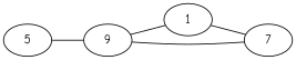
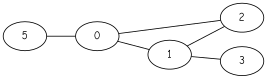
  graph {
    fontname="Comic Neue"
    rankdir=LR
    node [fontname="Comic Neue"]
    edge [fontname="Comic Neue"]
-   n1 [label=9]
+   n1 [label=0]
    n2 [label=1]
-   n3 [label=7]
+   n3 [label=2]
+   n4 [label=3]
    n5 [label=5]
    n1 -- n2
    n1 -- n3
    n2 -- n3
+   n2 -- n4
    n5 -- n1
  }
